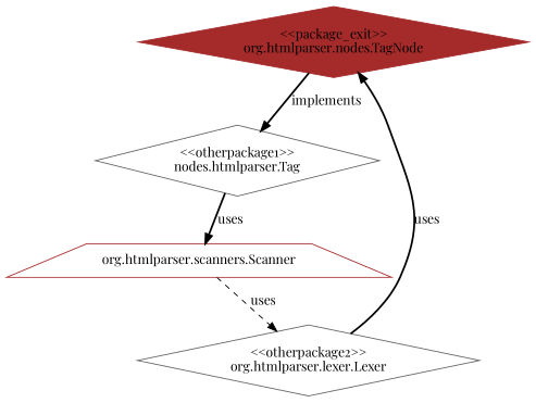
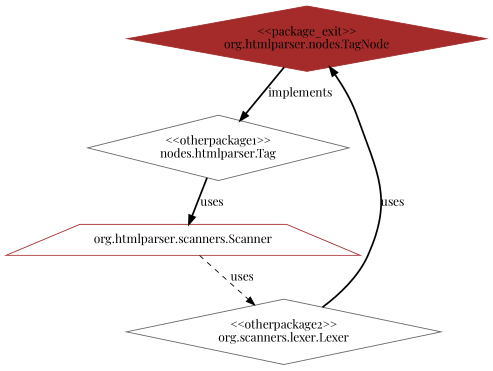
  digraph {
    fontname="Playfair Display"
    node [color=brown fontname="Playfair Display" shape=diamond]
    edge [fontname="Playfair Display" style=bold]
    n1 [label="<<package_exit>>\norg.htmlparser.nodes.TagNode" style=filled]
    n2 [color=gray40 label="<<otherpackage1>>\nnodes.htmlparser.Tag"]
    n3 [label="org.htmlparser.scanners.Scanner" shape=trapezium]
-   n4 [color=gray40 label="<<otherpackage2>>\norg.htmlparser.lexer.Lexer"]
+   n4 [color=gray40 label="<<otherpackage2>>\norg.scanners.lexer.Lexer"]
    n1 -> n2 [label=implements]
    n2 -> n3 [label=uses]
    n3 -> n4 [label=uses style=dashed]
    n4 -> n1 [label=uses]
  }
